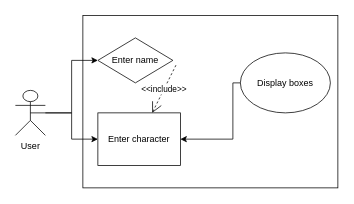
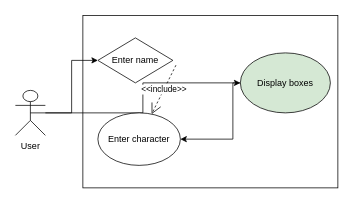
  <mxCell id="0" />
  <mxCell id="1" parent="0" />
  <mxCell id="2" style="edgeStyle=orthogonalEdgeStyle;rounded=0;orthogonalLoop=1;jettySize=auto;html=1;entryX=0;entryY=0.5;entryDx=0;entryDy=0;" edge="1" parent="1" source="4" target="6"><mxGeometry relative="1" as="geometry"><Array as="points"><mxPoint x="95" y="150" /><mxPoint x="95" y="80" /></Array></mxGeometry></mxCell>
- <mxCell id="3" style="edgeStyle=orthogonalEdgeStyle;rounded=0;orthogonalLoop=1;jettySize=auto;html=1;exitX=0.5;exitY=0.5;exitDx=0;exitDy=0;exitPerimeter=0;" edge="1" parent="1" source="4" target="7"><mxGeometry relative="1" as="geometry" /></mxCell>
+ <mxCell id="3" style="edgeStyle=orthogonalEdgeStyle;rounded=0;orthogonalLoop=1;jettySize=auto;html=1;exitX=0.5;exitY=0.5;exitDx=0;exitDy=0;exitPerimeter=0;" edge="1" parent="1" source="4" target="9"><mxGeometry relative="1" as="geometry" /></mxCell>
  <mxCell id="4" value="User" style="shape=umlActor;verticalLabelPosition=bottom;verticalAlign=top;html=1;" vertex="1" parent="1"><mxGeometry x="20" y="120" width="40" height="60" as="geometry" /></mxCell>
  <mxCell id="5" value="" style="rounded=0;whiteSpace=wrap;html=1;fillColor=none;" vertex="1" parent="1"><mxGeometry x="110" y="20" width="340" height="230" as="geometry" /></mxCell>
  <mxCell id="6" value="Enter name" style="rhombus;whiteSpace=wrap;html=1;" vertex="1" parent="1"><mxGeometry x="130" y="50" width="100" height="60" as="geometry" /></mxCell>
- <mxCell id="7" value="&lt;div&gt;Enter character&lt;/div&gt;" style="whiteSpace=wrap;html=1;rounded=0;" vertex="1" parent="1"><mxGeometry x="130" y="150" width="110" height="70" as="geometry" /></mxCell>
+ <mxCell id="7" value="&lt;div&gt;Enter character&lt;/div&gt;" style="ellipse;whiteSpace=wrap;html=1;" vertex="1" parent="1"><mxGeometry x="130" y="150" width="110" height="70" as="geometry" /></mxCell>
  <mxCell id="8" style="edgeStyle=orthogonalEdgeStyle;rounded=0;orthogonalLoop=1;jettySize=auto;html=1;exitX=0;exitY=0.5;exitDx=0;exitDy=0;entryX=1;entryY=0.5;entryDx=0;entryDy=0;" edge="1" parent="1" source="9" target="7"><mxGeometry relative="1" as="geometry"><Array as="points"><mxPoint x="310" y="110" /><mxPoint x="310" y="185" /></Array></mxGeometry></mxCell>
- <mxCell id="9" value="Display boxes" style="ellipse;whiteSpace=wrap;html=1;" vertex="1" parent="1"><mxGeometry x="320" width="120" height="80" as="geometry" y="70" /></mxCell>
+ <mxCell id="9" value="Display boxes" style="ellipse;whiteSpace=wrap;html=1;fillColor=#d5e8d4;" vertex="1" parent="1"><mxGeometry x="320" width="120" height="80" as="geometry" y="70" /></mxCell>
  <mxCell id="10" value="&amp;lt;&amp;lt;include&amp;gt;&amp;gt;" style="endArrow=open;endSize=12;dashed=1;html=1;exitX=1.041;exitY=0.607;exitDx=0;exitDy=0;exitPerimeter=0;" edge="1" parent="1" source="6" target="7"><mxGeometry width="160" relative="1" as="geometry"><mxPoint x="-130" y="340" as="sourcePoint" /><mxPoint x="30" y="340" as="targetPoint" /></mxGeometry></mxCell>
